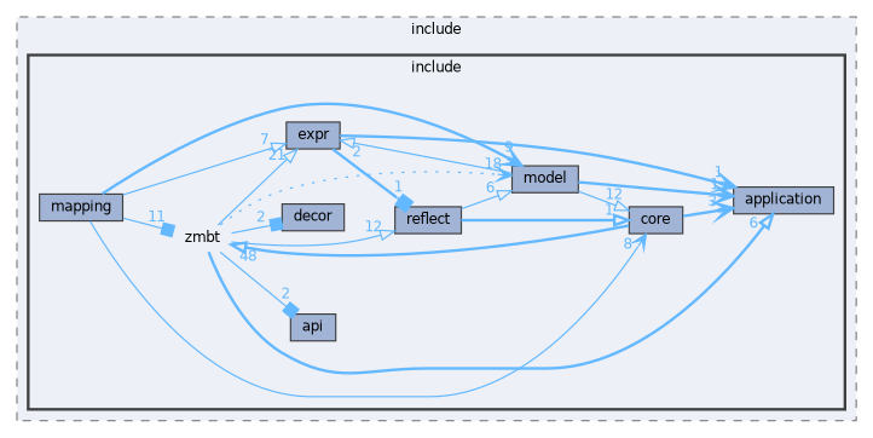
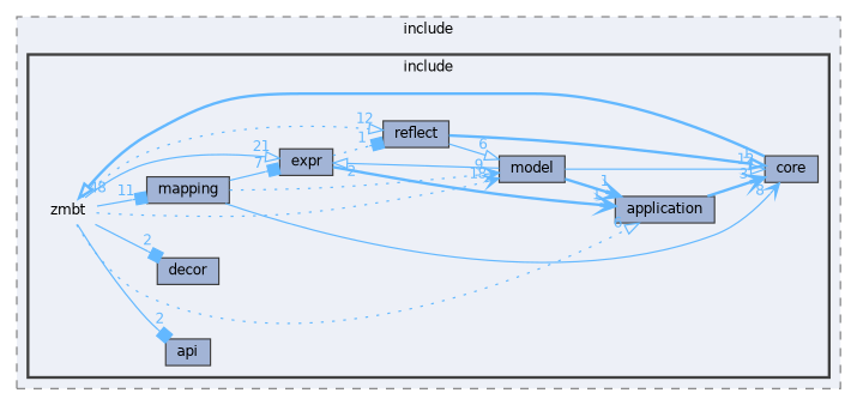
  digraph {
    compound=true
    rankdir=LR
    node [fontname=Helvetica fontsize=10 shape=box color=grey25 fillcolor="#a2b4d6" style=filled]
    edge [arrowhead=onormal color=steelblue1 fontcolor=steelblue1 fontname=Helvetica fontsize=10 headlabel=1 labeldistance=1.5 labelfontname=Helvetica labelfontsize=10 style=solid]
    n1 [height=0.2 label=zmbt shape=plaintext width=0.4 color="" fillcolor="" style=""]
    n2 [height=0.2 label=api width=0.4]
    n3 [height=0.2 label=application width=0.4]
    n4 [height=0.2 label=core width=0.4]
    n5 [height=0.2 label=decor width=0.4]
    n6 [height=0.2 label=expr width=0.4]
    n7 [height=0.2 label=mapping width=0.4]
    n8 [height=0.2 label=model width=0.4]
    n9 [height=0.2 label=reflect width=0.4]
    subgraph cluster_1 {
      bgcolor="#edf0f7"
      fontname=Helvetica
      fontsize=10
      label=include
      pencolor=grey50
      style="filled,dashed"
      subgraph cluster_2 {
        bgcolor="#edf0f7"
        fontname=Helvetica
        fontsize=10
        label=include
        pencolor=grey25
        style="filled,bold"
        n1
        n2
        n3
        n4
        n5
        n6
        n7
        n8
        n9
      }
    }
    n1 -> n2 [arrowhead=box headlabel=2]
-   n1 -> n3 [headlabel=6 style=bold]
+   n1 -> n3 [headlabel=6 style=dotted]
    n1 -> n5 [arrowhead=box headlabel=2]
    n1 -> n6 [headlabel=21]
-   n7 -> n1 [arrowhead=box headlabel=11]
+   n1 -> n7 [arrowhead=box headlabel=11]
    n1 -> n8 [arrowhead=vee headlabel=18 style=dotted]
-   n1 -> n9 [headlabel=12]
-   n4 -> n3 [arrowhead=vee headlabel=3 style=bold]
+   n1 -> n9 [headlabel=12 style=dotted]
+   n3 -> n4 [arrowhead=vee headlabel=3 style=bold]
    n4 -> n1 [headlabel=48 style=bold]
    n6 -> n3 [arrowhead=vee style=bold]
-   n6 -> n9 [arrowhead=box style=bold]
+   n6 -> n9 [arrowhead=box style=dotted]
    n7 -> n4 [arrowhead=vee headlabel=8]
-   n7 -> n6 [headlabel=7]
-   n7 -> n8 [arrowhead=vee headlabel=9 style=bold]
+   n7 -> n6 [arrowhead=box headlabel=7]
+   n7 -> n8 [arrowhead=vee headlabel=9 style=dotted]
    n8 -> n3 [arrowhead=vee style=bold]
    n8 -> n4 [headlabel=12]
    n8 -> n6 [headlabel=2]
    n9 -> n4 [style=bold]
    n9 -> n8 [headlabel=6]
  }
